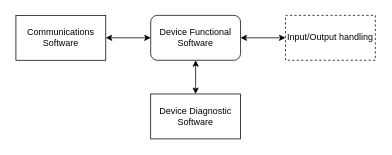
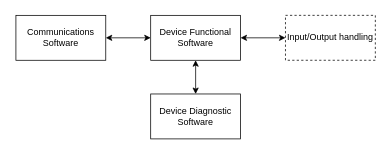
  <mxCell id="0" />
  <mxCell id="1" parent="0" />
  <mxCell id="2" style="edgeStyle=orthogonalEdgeStyle;rounded=0;orthogonalLoop=1;jettySize=auto;html=1;exitX=1;exitY=0.5;exitDx=0;exitDy=0;entryX=0;entryY=0.5;entryDx=0;entryDy=0;startArrow=classic;startFill=1;" parent="1" source="3" target="6" edge="1"><mxGeometry relative="1" as="geometry" /></mxCell>
- <mxCell id="3" value="Device Functional Software" style="whiteSpace=wrap;html=1;fillColor=none;rounded=1;" parent="1" vertex="1"><mxGeometry x="200" y="20" width="120" height="60" as="geometry" /></mxCell>
+ <mxCell id="3" value="Device Functional Software" style="rounded=0;whiteSpace=wrap;html=1;fillColor=none;" parent="1" vertex="1"><mxGeometry x="200" y="20" width="120" height="60" as="geometry" /></mxCell>
  <mxCell id="4" style="edgeStyle=orthogonalEdgeStyle;rounded=0;orthogonalLoop=1;jettySize=auto;html=1;exitX=1;exitY=0.5;exitDx=0;exitDy=0;entryX=0;entryY=0.5;entryDx=0;entryDy=0;startArrow=classic;startFill=1;" parent="1" source="5" target="3" edge="1"><mxGeometry relative="1" as="geometry" /></mxCell>
  <mxCell id="5" value="Communications&lt;div&gt;Software&lt;/div&gt;" style="rounded=0;whiteSpace=wrap;html=1;fillColor=none;" parent="1" vertex="1"><mxGeometry x="20" y="20" width="120" height="60" as="geometry" /></mxCell>
  <mxCell id="6" value="Input/Output handling" style="rounded=0;whiteSpace=wrap;html=1;fillColor=none;dashed=1;" parent="1" vertex="1"><mxGeometry x="380" y="20" width="120" height="60" as="geometry" /></mxCell>
  <mxCell id="7" style="edgeStyle=orthogonalEdgeStyle;rounded=0;orthogonalLoop=1;jettySize=auto;html=1;exitX=0.5;exitY=0;exitDx=0;exitDy=0;entryX=0.5;entryY=1;entryDx=0;entryDy=0;startArrow=classic;startFill=1;" parent="1" source="8" target="3" edge="1"><mxGeometry relative="1" as="geometry" /></mxCell>
  <mxCell id="8" value="Device Diagnostic&lt;div&gt;Software&lt;/div&gt;" style="rounded=0;whiteSpace=wrap;html=1;fillColor=none;" parent="1" vertex="1"><mxGeometry x="200" y="125" width="120" height="60" as="geometry" /></mxCell>
